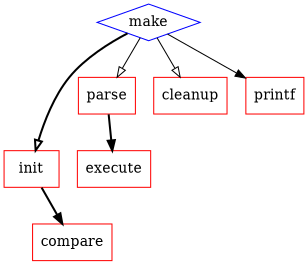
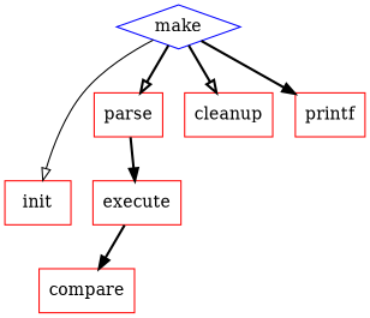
  digraph {
    fontname="DejaVu Serif"
    node [color=red fontname="DejaVu Serif" frontsize=15 shape=box]
    edge [arrowhead=onormal fontname="DejaVu Serif" style=bold]
    n1 [color=blue label=make shape=diamond]
    init
    parse
    cleanup
    printf
    execute
    compare
-   n1 -> init
-   n1 -> parse [style=solid]
-   n1 -> cleanup [style=solid]
-   n1 -> printf [arrowhead=normal style=solid]
+   n1 -> init [style=solid]
+   n1 -> parse
+   n1 -> cleanup
+   n1 -> printf [arrowhead=normal]
    parse -> execute [arrowhead=normal]
-   init -> compare [arrowhead=normal]
+   execute -> compare [arrowhead=normal]
  }
